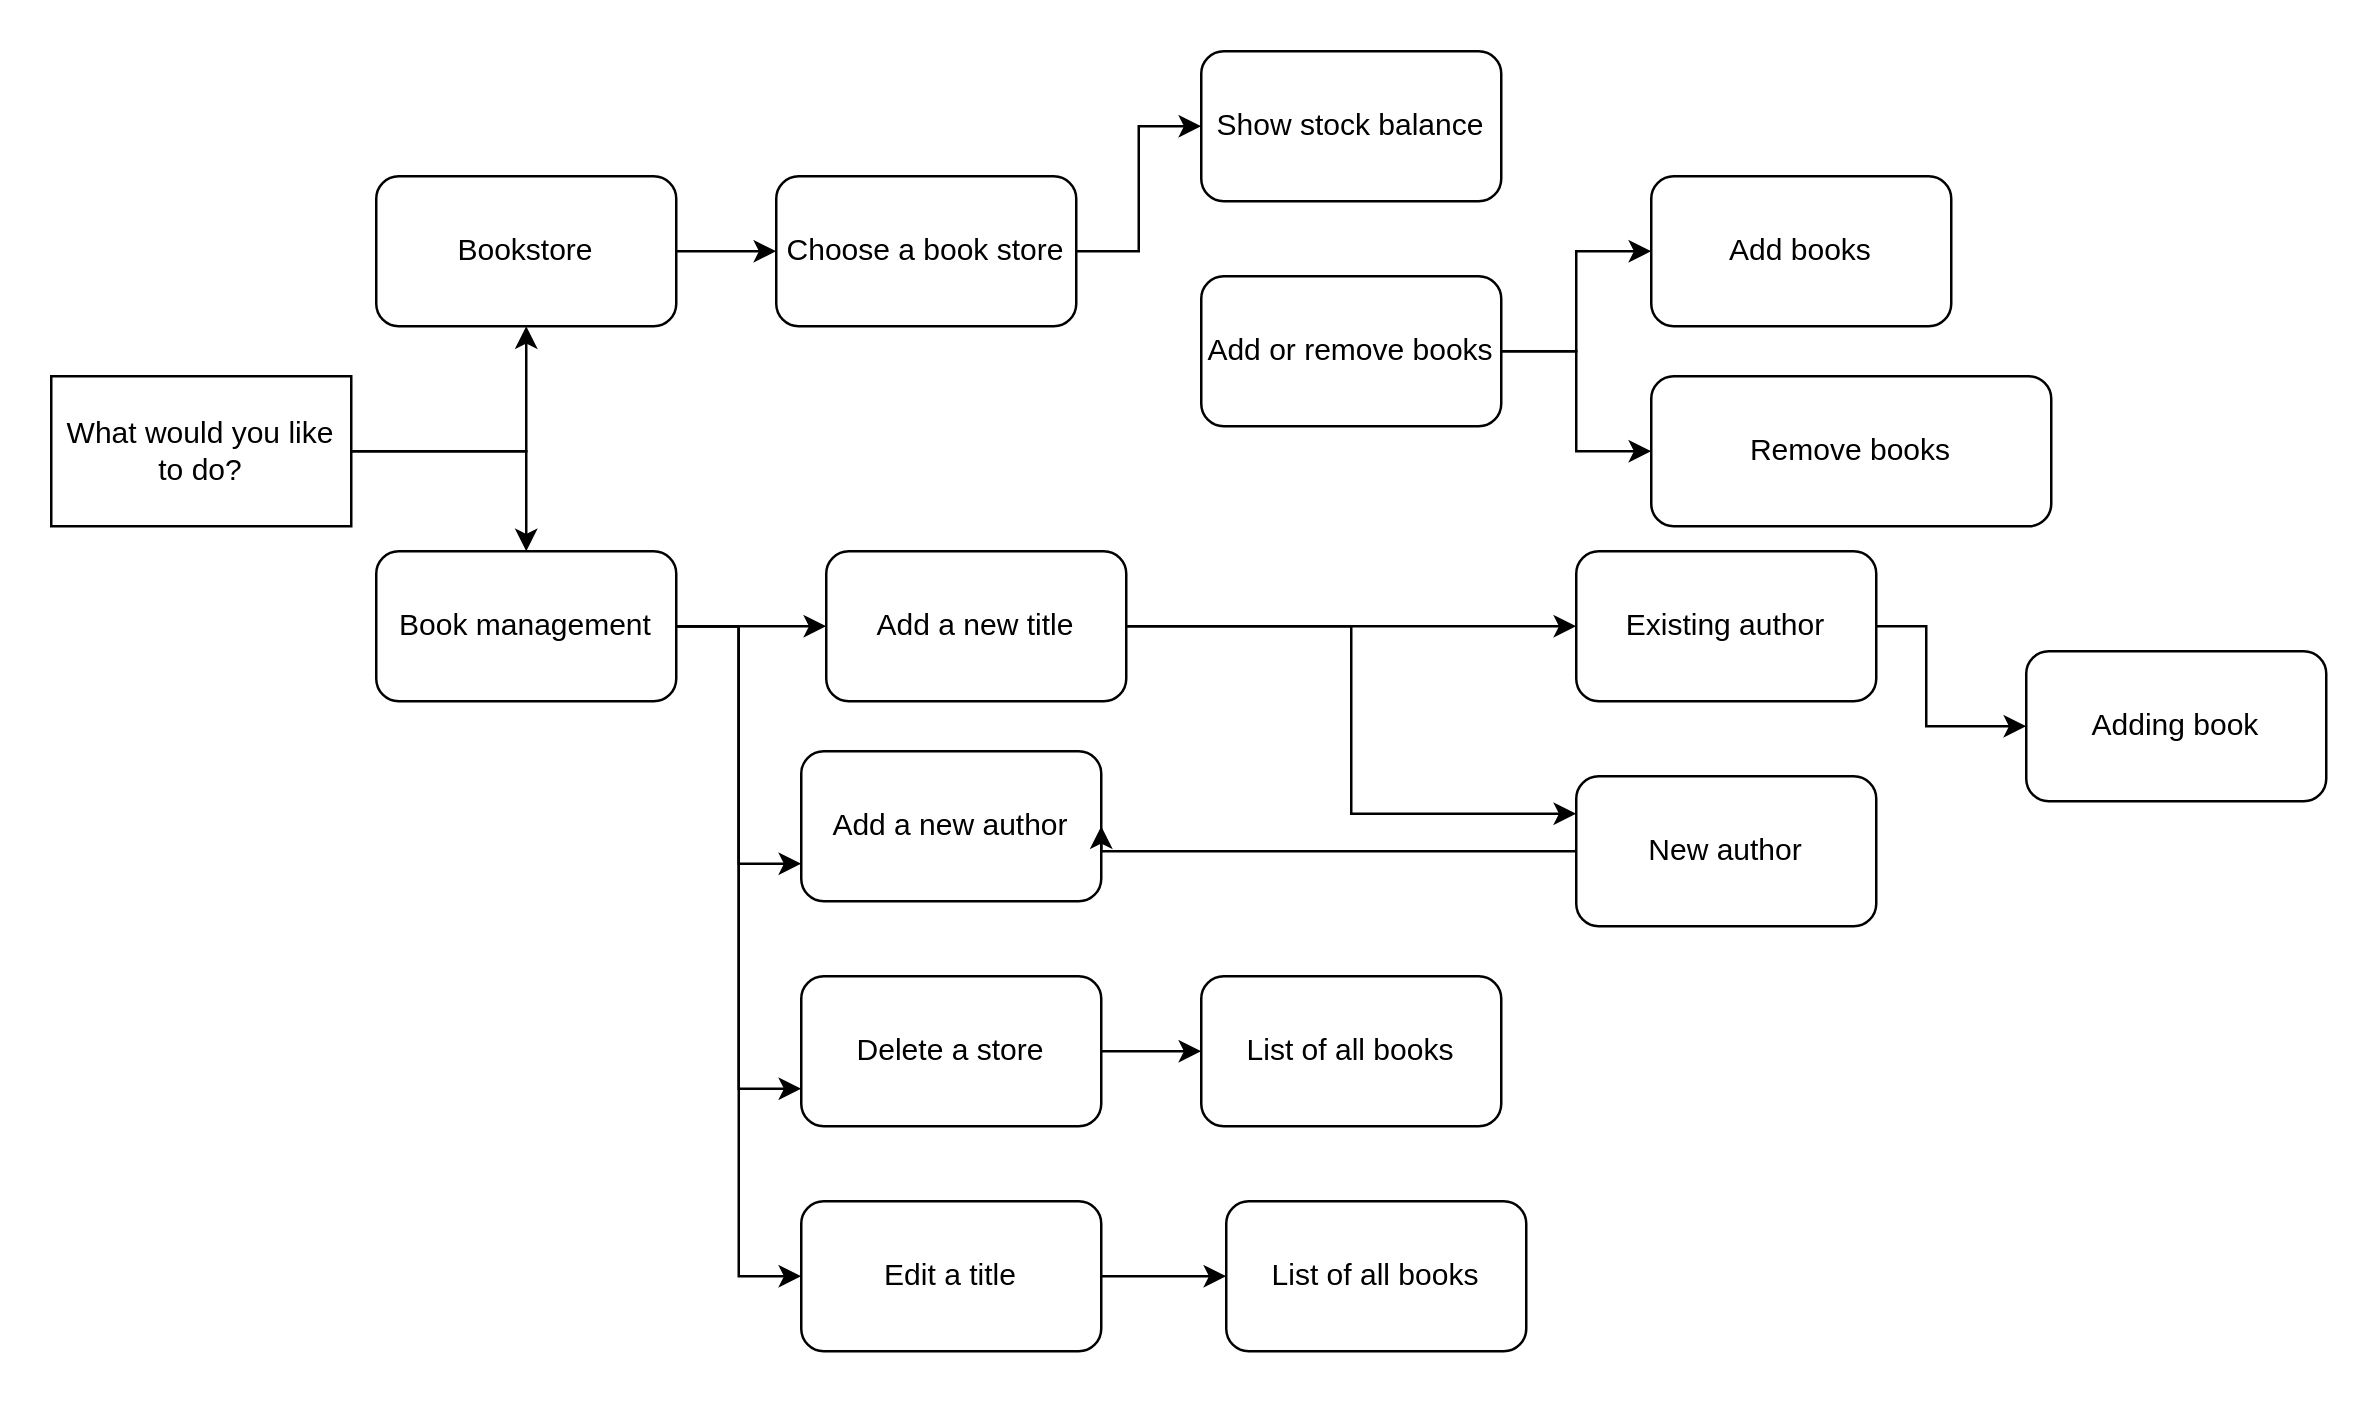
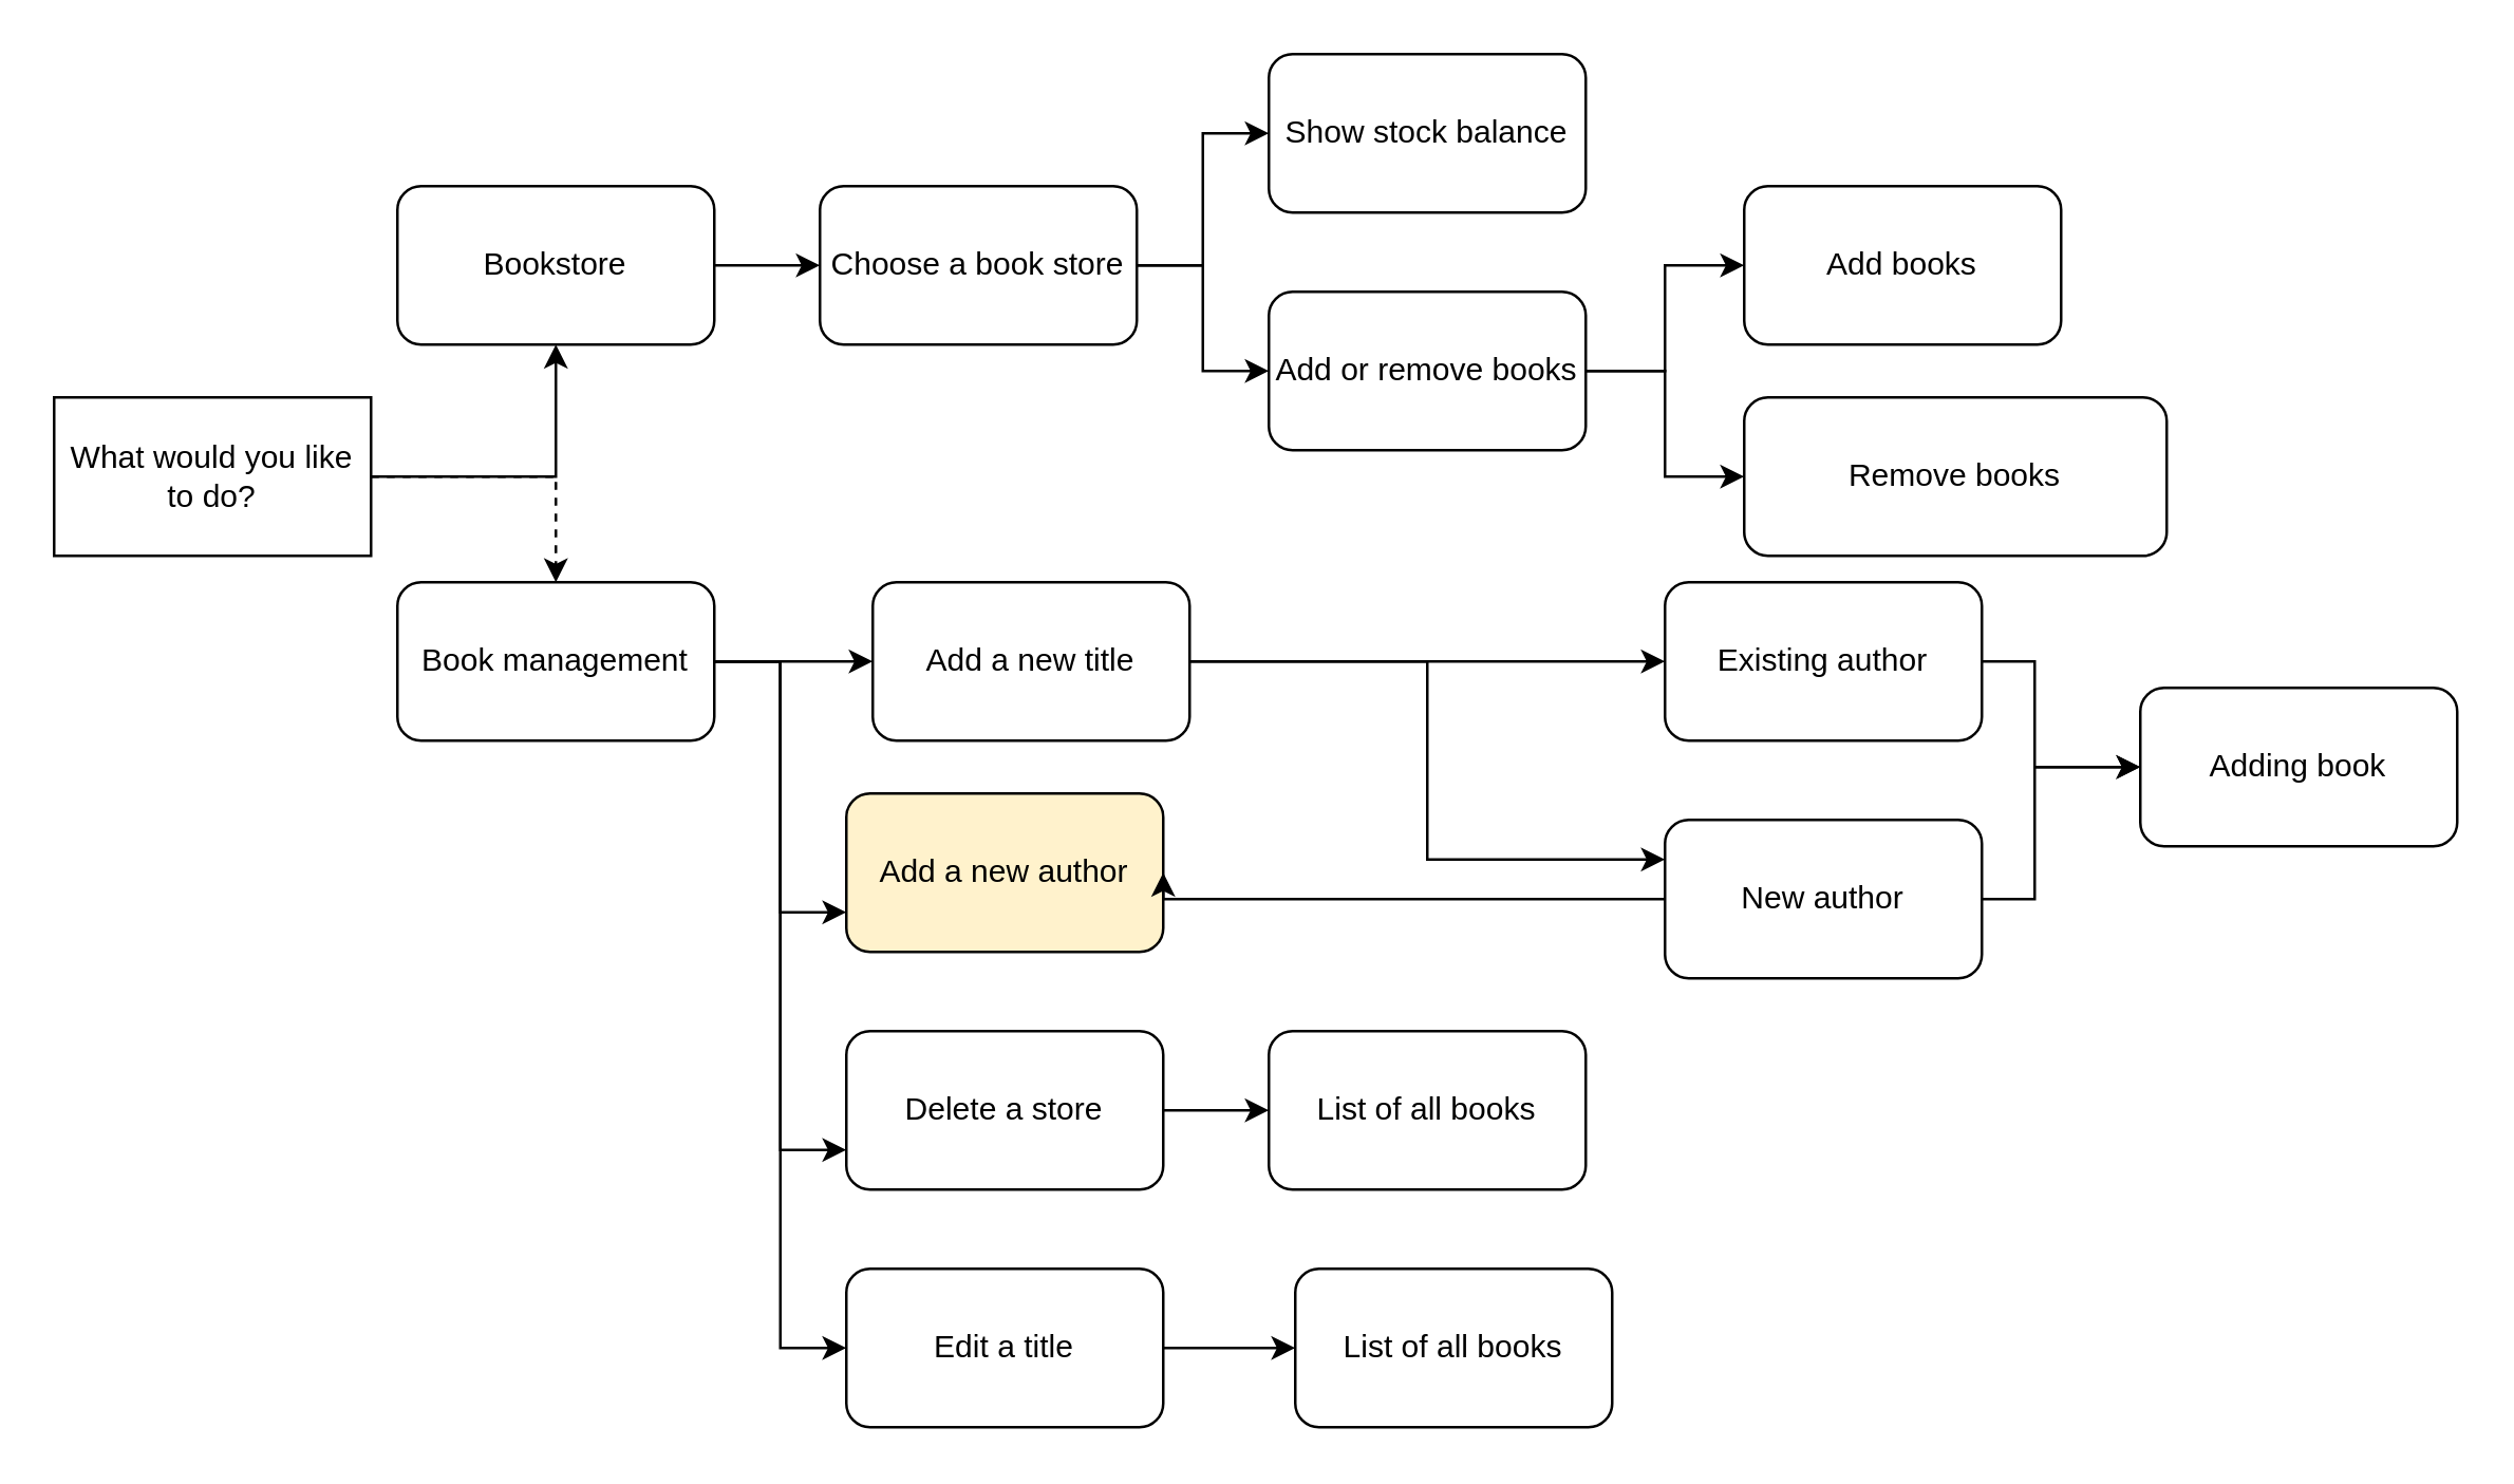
  <mxCell id="0" />
  <mxCell id="1" parent="0" />
  <mxCell id="2" style="edgeStyle=orthogonalEdgeStyle;rounded=0;orthogonalLoop=1;jettySize=auto;html=1;entryX=0.5;entryY=1;entryDx=0;entryDy=0;" edge="1" parent="1" source="4" target="6"><mxGeometry relative="1" as="geometry" /></mxCell>
- <mxCell id="3" style="edgeStyle=orthogonalEdgeStyle;rounded=0;orthogonalLoop=1;jettySize=auto;html=1;entryX=0.5;entryY=0;entryDx=0;entryDy=0;" edge="1" parent="1" source="4" target="11"><mxGeometry relative="1" as="geometry" /></mxCell>
+ <mxCell id="3" style="edgeStyle=orthogonalEdgeStyle;rounded=0;orthogonalLoop=1;jettySize=auto;html=1;entryX=0.5;entryY=0;entryDx=0;entryDy=0;dashed=1;" edge="1" parent="1" source="4" target="11"><mxGeometry relative="1" as="geometry" /></mxCell>
  <mxCell id="4" value="What would you like to do?" style="rounded=0;whiteSpace=wrap;html=1;" vertex="1" parent="1"><mxGeometry x="20" y="150" width="120" height="60" as="geometry" /></mxCell>
  <mxCell id="5" value="" style="edgeStyle=orthogonalEdgeStyle;rounded=0;orthogonalLoop=1;jettySize=auto;html=1;" edge="1" parent="1" source="6" target="14"><mxGeometry relative="1" as="geometry" /></mxCell>
  <mxCell id="6" value="Bookstore" style="rounded=1;whiteSpace=wrap;html=1;" vertex="1" parent="1"><mxGeometry x="150" y="70" width="120" height="60" as="geometry" /></mxCell>
  <mxCell id="7" style="edgeStyle=orthogonalEdgeStyle;rounded=0;orthogonalLoop=1;jettySize=auto;html=1;entryX=0;entryY=0.5;entryDx=0;entryDy=0;" edge="1" parent="1" source="11" target="23"><mxGeometry relative="1" as="geometry" /></mxCell>
  <mxCell id="8" style="edgeStyle=orthogonalEdgeStyle;rounded=0;orthogonalLoop=1;jettySize=auto;html=1;entryX=0;entryY=0.5;entryDx=0;entryDy=0;" edge="1" parent="1" source="11" target="25"><mxGeometry relative="1" as="geometry" /></mxCell>
  <mxCell id="9" style="edgeStyle=orthogonalEdgeStyle;rounded=0;orthogonalLoop=1;jettySize=auto;html=1;entryX=0;entryY=0.75;entryDx=0;entryDy=0;" edge="1" parent="1" source="11" target="27"><mxGeometry relative="1" as="geometry" /></mxCell>
  <mxCell id="10" style="edgeStyle=orthogonalEdgeStyle;rounded=0;orthogonalLoop=1;jettySize=auto;html=1;entryX=0;entryY=0.75;entryDx=0;entryDy=0;" edge="1" parent="1" source="11" target="28"><mxGeometry relative="1" as="geometry" /></mxCell>
  <mxCell id="11" value="Book management" style="rounded=1;whiteSpace=wrap;html=1;" vertex="1" parent="1"><mxGeometry x="150" y="220" width="120" height="60" as="geometry" /></mxCell>
+ <mxCell id="12" value="" style="edgeStyle=orthogonalEdgeStyle;rounded=0;orthogonalLoop=1;jettySize=auto;html=1;" edge="1" parent="1" source="14" target="18"><mxGeometry relative="1" as="geometry" /></mxCell>
  <mxCell id="13" style="edgeStyle=orthogonalEdgeStyle;rounded=0;orthogonalLoop=1;jettySize=auto;html=1;" edge="1" parent="1" source="14" target="15"><mxGeometry relative="1" as="geometry" /></mxCell>
  <mxCell id="14" value="&lt;div&gt;Choose a book store&lt;/div&gt;" style="whiteSpace=wrap;html=1;rounded=1;" vertex="1" parent="1"><mxGeometry x="310" y="70" width="120" height="60" as="geometry" /></mxCell>
  <mxCell id="15" value="Show stock balance" style="whiteSpace=wrap;html=1;rounded=1;" vertex="1" parent="1"><mxGeometry x="480" y="20" width="120" height="60" as="geometry" /></mxCell>
  <mxCell id="16" value="" style="edgeStyle=orthogonalEdgeStyle;rounded=0;orthogonalLoop=1;jettySize=auto;html=1;" edge="1" parent="1" source="18" target="19"><mxGeometry relative="1" as="geometry" /></mxCell>
  <mxCell id="17" style="edgeStyle=orthogonalEdgeStyle;rounded=0;orthogonalLoop=1;jettySize=auto;html=1;" edge="1" parent="1" source="18" target="20"><mxGeometry relative="1" as="geometry" /></mxCell>
  <mxCell id="18" value="Add or remove books" style="whiteSpace=wrap;html=1;rounded=1;" vertex="1" parent="1"><mxGeometry x="480" y="110" width="120" height="60" as="geometry" /></mxCell>
  <mxCell id="19" value="Remove books" style="whiteSpace=wrap;html=1;rounded=1;" vertex="1" parent="1"><mxGeometry x="660" y="150" width="160" height="60" as="geometry" /></mxCell>
  <mxCell id="20" value="Add books" style="rounded=1;whiteSpace=wrap;html=1;" vertex="1" parent="1"><mxGeometry x="660" y="70" width="120" height="60" as="geometry" /></mxCell>
  <mxCell id="21" style="edgeStyle=orthogonalEdgeStyle;rounded=0;orthogonalLoop=1;jettySize=auto;html=1;" edge="1" parent="1" source="23" target="30"><mxGeometry relative="1" as="geometry" /></mxCell>
  <mxCell id="22" style="edgeStyle=orthogonalEdgeStyle;rounded=0;orthogonalLoop=1;jettySize=auto;html=1;entryX=0;entryY=0.25;entryDx=0;entryDy=0;" edge="1" parent="1" source="23" target="33"><mxGeometry relative="1" as="geometry" /></mxCell>
  <mxCell id="23" value="Add a new title" style="rounded=1;whiteSpace=wrap;html=1;" vertex="1" parent="1"><mxGeometry x="330" y="220" width="120" height="60" as="geometry" /></mxCell>
  <mxCell id="24" value="" style="edgeStyle=orthogonalEdgeStyle;rounded=0;orthogonalLoop=1;jettySize=auto;html=1;" edge="1" parent="1" source="25" target="35"><mxGeometry relative="1" as="geometry" /></mxCell>
  <mxCell id="25" value="Edit a title" style="rounded=1;whiteSpace=wrap;html=1;" vertex="1" parent="1"><mxGeometry x="320" y="480" width="120" height="60" as="geometry" /></mxCell>
  <mxCell id="26" value="" style="edgeStyle=orthogonalEdgeStyle;rounded=0;orthogonalLoop=1;jettySize=auto;html=1;" edge="1" parent="1" source="27" target="34"><mxGeometry relative="1" as="geometry" /></mxCell>
  <mxCell id="27" value="Delete a store" style="rounded=1;whiteSpace=wrap;html=1;" vertex="1" parent="1"><mxGeometry x="320" y="390" width="120" height="60" as="geometry" /></mxCell>
- <mxCell id="28" value="Add a new author" style="rounded=1;whiteSpace=wrap;html=1;" vertex="1" parent="1"><mxGeometry x="320" y="300" width="120" height="60" as="geometry" /></mxCell>
+ <mxCell id="28" value="Add a new author" style="rounded=1;whiteSpace=wrap;html=1;fillColor=#fff2cc;" vertex="1" parent="1"><mxGeometry x="320" y="300" width="120" height="60" as="geometry" /></mxCell>
  <mxCell id="29" style="edgeStyle=orthogonalEdgeStyle;rounded=0;orthogonalLoop=1;jettySize=auto;html=1;" edge="1" parent="1" source="30" target="36"><mxGeometry relative="1" as="geometry"><Array as="points"><mxPoint x="770" y="250" /><mxPoint x="770" y="290" /></Array></mxGeometry></mxCell>
  <mxCell id="30" value="Existing author" style="rounded=1;whiteSpace=wrap;html=1;" vertex="1" parent="1"><mxGeometry x="630" y="220" width="120" height="60" as="geometry" /></mxCell>
  <mxCell id="31" style="edgeStyle=orthogonalEdgeStyle;rounded=0;orthogonalLoop=1;jettySize=auto;html=1;" edge="1" parent="1" source="33"><mxGeometry relative="1" as="geometry"><mxPoint x="440" y="330" as="targetPoint" /><Array as="points"><mxPoint x="440" y="340" /></Array></mxGeometry></mxCell>
+ <mxCell id="32" style="edgeStyle=orthogonalEdgeStyle;rounded=0;orthogonalLoop=1;jettySize=auto;html=1;entryX=0;entryY=0.5;entryDx=0;entryDy=0;" edge="1" parent="1" source="33" target="36"><mxGeometry relative="1" as="geometry"><Array as="points"><mxPoint x="770" y="340" /><mxPoint x="770" y="290" /></Array></mxGeometry></mxCell>
  <mxCell id="33" value="New author" style="rounded=1;whiteSpace=wrap;html=1;" vertex="1" parent="1"><mxGeometry x="630" y="310" width="120" height="60" as="geometry" /></mxCell>
  <mxCell id="34" value="List of all books" style="whiteSpace=wrap;html=1;rounded=1;" vertex="1" parent="1"><mxGeometry x="480" y="390" width="120" height="60" as="geometry" /></mxCell>
  <mxCell id="35" value="List of all books" style="whiteSpace=wrap;html=1;rounded=1;" vertex="1" parent="1"><mxGeometry x="490" y="480" width="120" height="60" as="geometry" /></mxCell>
  <mxCell id="36" value="Adding book" style="rounded=1;whiteSpace=wrap;html=1;" vertex="1" parent="1"><mxGeometry x="810" y="260" width="120" height="60" as="geometry" /></mxCell>
